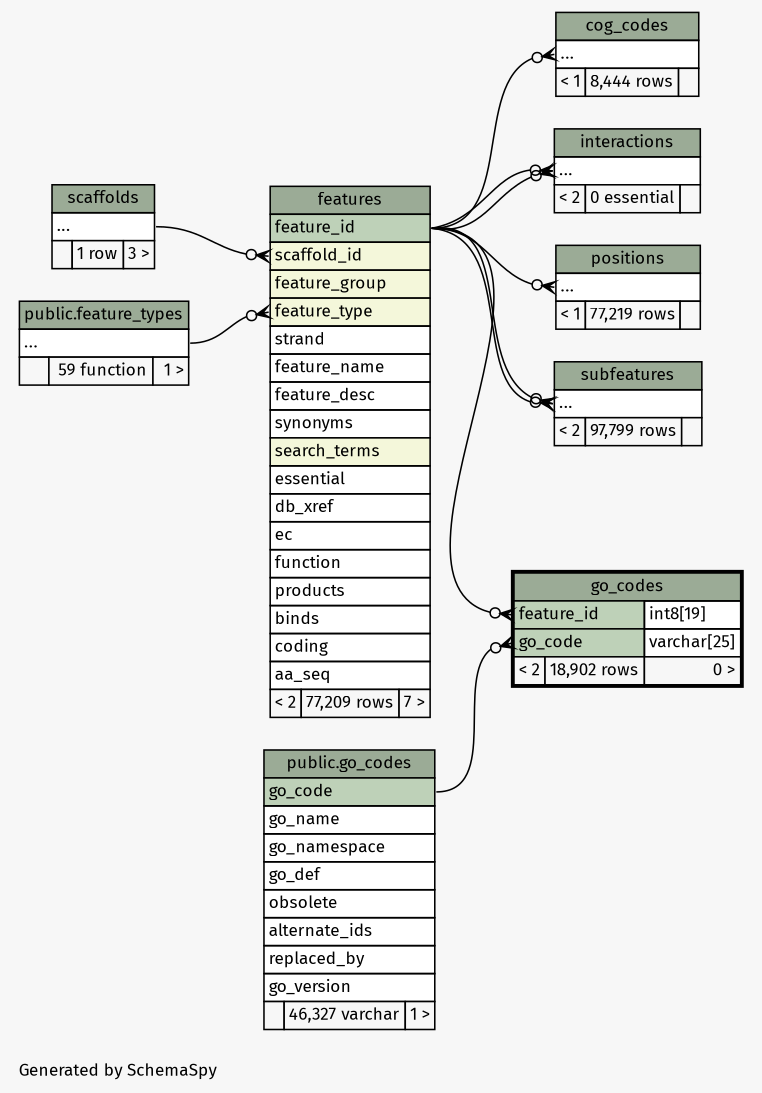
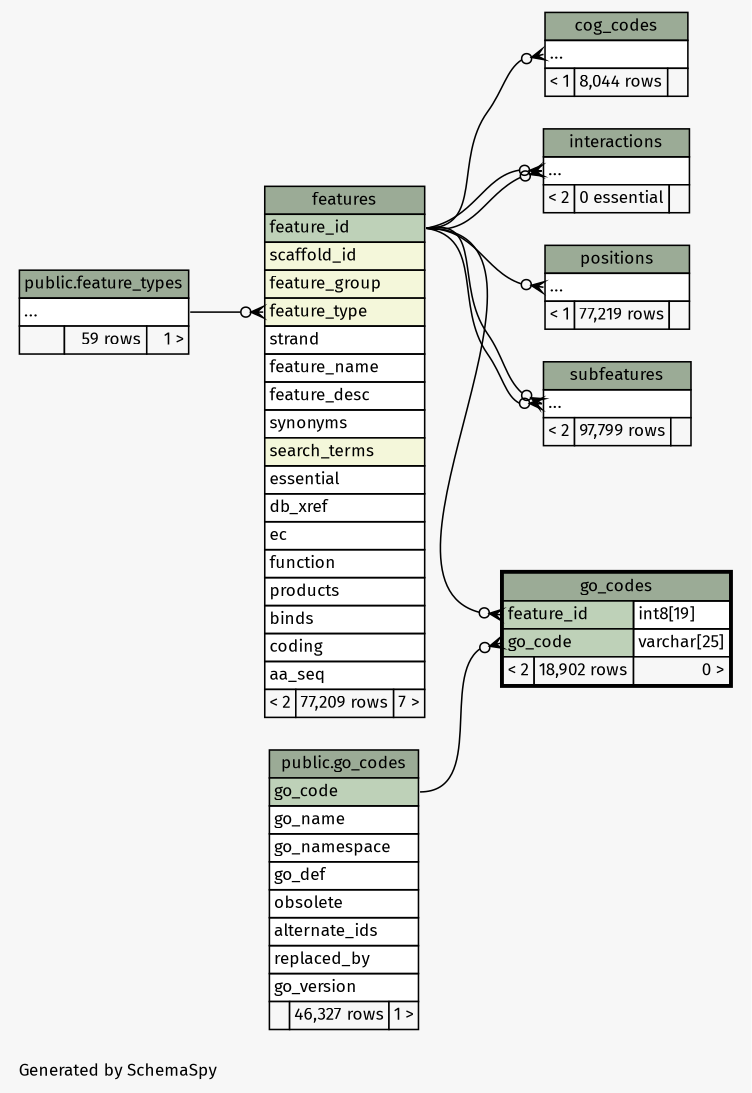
  digraph {
    bgcolor="#f7f7f7"
    fontname="Fira Sans"
    fontsize=11
    label="\nGenerated by SchemaSpy"
    labeljust=l
    nodesep=0.18
    rankdir=RL
    ranksep=0.46
    node [fontname="Fira Sans" fontsize=11 shape=plaintext]
    edge [arrowhead=none arrowsize=0.8 arrowtail=crowodot dir=back fontname="Fira Sans" headport="feature_id:e" tailport="elipses:w"]
-   n1 [label=<     <TABLE BORDER="0" CELLBORDER="1" CELLSPACING="0" BGCOLOR="#ffffff">       <TR><TD COLSPAN="3" BGCOLOR="#9bab96" ALIGN="CENTER">cog_codes</TD></TR>       <TR><TD PORT="elipses" COLSPAN="3" ALIGN="LEFT">...</TD></TR>       <TR><TD ALIGN="LEFT" BGCOLOR="#f7f7f7">&lt; 1</TD><TD ALIGN="RIGHT" BGCOLOR="#f7f7f7">8,444 rows</TD><TD ALIGN="RIGHT" BGCOLOR="#f7f7f7">  </TD></TR>     </TABLE>>]
+   n1 [label=<     <TABLE BORDER="0" CELLBORDER="1" CELLSPACING="0" BGCOLOR="#ffffff">       <TR><TD COLSPAN="3" BGCOLOR="#9bab96" ALIGN="CENTER">cog_codes</TD></TR>       <TR><TD PORT="elipses" COLSPAN="3" ALIGN="LEFT">...</TD></TR>       <TR><TD ALIGN="LEFT" BGCOLOR="#f7f7f7">&lt; 1</TD><TD ALIGN="RIGHT" BGCOLOR="#f7f7f7">8,044 rows</TD><TD ALIGN="RIGHT" BGCOLOR="#f7f7f7">  </TD></TR>     </TABLE>>]
    n2 [label=<     <TABLE BORDER="0" CELLBORDER="1" CELLSPACING="0" BGCOLOR="#ffffff">       <TR><TD COLSPAN="3" BGCOLOR="#9bab96" ALIGN="CENTER">features</TD></TR>       <TR><TD PORT="feature_id" COLSPAN="3" BGCOLOR="#bed1b8" ALIGN="LEFT">feature_id</TD></TR>       <TR><TD PORT="scaffold_id" COLSPAN="3" BGCOLOR="#f4f7da" ALIGN="LEFT">scaffold_id</TD></TR>       <TR><TD PORT="feature_group" COLSPAN="3" BGCOLOR="#f4f7da" ALIGN="LEFT">feature_group</TD></TR>       <TR><TD PORT="feature_type" COLSPAN="3" BGCOLOR="#f4f7da" ALIGN="LEFT">feature_type</TD></TR>       <TR><TD PORT="strand" COLSPAN="3" ALIGN="LEFT">strand</TD></TR>       <TR><TD PORT="feature_name" COLSPAN="3" ALIGN="LEFT">feature_name</TD></TR>       <TR><TD PORT="feature_desc" COLSPAN="3" ALIGN="LEFT">feature_desc</TD></TR>       <TR><TD PORT="synonyms" COLSPAN="3" ALIGN="LEFT">synonyms</TD></TR>       <TR><TD PORT="search_terms" COLSPAN="3" BGCOLOR="#f4f7da" ALIGN="LEFT">search_terms</TD></TR>       <TR><TD PORT="essential" COLSPAN="3" ALIGN="LEFT">essential</TD></TR>       <TR><TD PORT="db_xref" COLSPAN="3" ALIGN="LEFT">db_xref</TD></TR>       <TR><TD PORT="ec" COLSPAN="3" ALIGN="LEFT">ec</TD></TR>       <TR><TD PORT="function" COLSPAN="3" ALIGN="LEFT">function</TD></TR>       <TR><TD PORT="products" COLSPAN="3" ALIGN="LEFT">products</TD></TR>       <TR><TD PORT="binds" COLSPAN="3" ALIGN="LEFT">binds</TD></TR>       <TR><TD PORT="coding" COLSPAN="3" ALIGN="LEFT">coding</TD></TR>       <TR><TD PORT="aa_seq" COLSPAN="3" ALIGN="LEFT">aa_seq</TD></TR>       <TR><TD ALIGN="LEFT" BGCOLOR="#f7f7f7">&lt; 2</TD><TD ALIGN="RIGHT" BGCOLOR="#f7f7f7">77,209 rows</TD><TD ALIGN="RIGHT" BGCOLOR="#f7f7f7">7 &gt;</TD></TR>     </TABLE>>]
-   n3 [label=<     <TABLE BORDER="0" CELLBORDER="1" CELLSPACING="0" BGCOLOR="#ffffff">       <TR><TD COLSPAN="3" BGCOLOR="#9bab96" ALIGN="CENTER">public.feature_types</TD></TR>       <TR><TD PORT="elipses" COLSPAN="3" ALIGN="LEFT">...</TD></TR>       <TR><TD ALIGN="LEFT" BGCOLOR="#f7f7f7">  </TD><TD ALIGN="RIGHT" BGCOLOR="#f7f7f7">59 function</TD><TD ALIGN="RIGHT" BGCOLOR="#f7f7f7">1 &gt;</TD></TR>     </TABLE>>]
-   n4 [label=<     <TABLE BORDER="0" CELLBORDER="1" CELLSPACING="0" BGCOLOR="#ffffff">       <TR><TD COLSPAN="3" BGCOLOR="#9bab96" ALIGN="CENTER">scaffolds</TD></TR>       <TR><TD PORT="elipses" COLSPAN="3" ALIGN="LEFT">...</TD></TR>       <TR><TD ALIGN="LEFT" BGCOLOR="#f7f7f7">  </TD><TD ALIGN="RIGHT" BGCOLOR="#f7f7f7">1 row</TD><TD ALIGN="RIGHT" BGCOLOR="#f7f7f7">3 &gt;</TD></TR>     </TABLE>>]
+   n3 [label=<     <TABLE BORDER="0" CELLBORDER="1" CELLSPACING="0" BGCOLOR="#ffffff">       <TR><TD COLSPAN="3" BGCOLOR="#9bab96" ALIGN="CENTER">public.feature_types</TD></TR>       <TR><TD PORT="elipses" COLSPAN="3" ALIGN="LEFT">...</TD></TR>       <TR><TD ALIGN="LEFT" BGCOLOR="#f7f7f7">  </TD><TD ALIGN="RIGHT" BGCOLOR="#f7f7f7">59 rows</TD><TD ALIGN="RIGHT" BGCOLOR="#f7f7f7">1 &gt;</TD></TR>     </TABLE>>]
    n5 [label=<     <TABLE BORDER="2" CELLBORDER="1" CELLSPACING="0" BGCOLOR="#ffffff">       <TR><TD COLSPAN="3" BGCOLOR="#9bab96" ALIGN="CENTER">go_codes</TD></TR>       <TR><TD PORT="feature_id" COLSPAN="2" BGCOLOR="#bed1b8" ALIGN="LEFT">feature_id</TD><TD PORT="feature_id.type" ALIGN="LEFT">int8[19]</TD></TR>       <TR><TD PORT="go_code" COLSPAN="2" BGCOLOR="#bed1b8" ALIGN="LEFT">go_code</TD><TD PORT="go_code.type" ALIGN="LEFT">varchar[25]</TD></TR>       <TR><TD ALIGN="LEFT" BGCOLOR="#f7f7f7">&lt; 2</TD><TD ALIGN="RIGHT" BGCOLOR="#f7f7f7">18,902 rows</TD><TD ALIGN="RIGHT" BGCOLOR="#f7f7f7">0 &gt;</TD></TR>     </TABLE>>]
-   n6 [label=<     <TABLE BORDER="0" CELLBORDER="1" CELLSPACING="0" BGCOLOR="#ffffff">       <TR><TD COLSPAN="3" BGCOLOR="#9bab96" ALIGN="CENTER">public.go_codes</TD></TR>       <TR><TD PORT="go_code" COLSPAN="3" BGCOLOR="#bed1b8" ALIGN="LEFT">go_code</TD></TR>       <TR><TD PORT="go_name" COLSPAN="3" ALIGN="LEFT">go_name</TD></TR>       <TR><TD PORT="go_namespace" COLSPAN="3" ALIGN="LEFT">go_namespace</TD></TR>       <TR><TD PORT="go_def" COLSPAN="3" ALIGN="LEFT">go_def</TD></TR>       <TR><TD PORT="obsolete" COLSPAN="3" ALIGN="LEFT">obsolete</TD></TR>       <TR><TD PORT="alternate_ids" COLSPAN="3" ALIGN="LEFT">alternate_ids</TD></TR>       <TR><TD PORT="replaced_by" COLSPAN="3" ALIGN="LEFT">replaced_by</TD></TR>       <TR><TD PORT="go_version" COLSPAN="3" ALIGN="LEFT">go_version</TD></TR>       <TR><TD ALIGN="LEFT" BGCOLOR="#f7f7f7">  </TD><TD ALIGN="RIGHT" BGCOLOR="#f7f7f7">46,327 varchar</TD><TD ALIGN="RIGHT" BGCOLOR="#f7f7f7">1 &gt;</TD></TR>     </TABLE>>]
+   n6 [label=<     <TABLE BORDER="0" CELLBORDER="1" CELLSPACING="0" BGCOLOR="#ffffff">       <TR><TD COLSPAN="3" BGCOLOR="#9bab96" ALIGN="CENTER">public.go_codes</TD></TR>       <TR><TD PORT="go_code" COLSPAN="3" BGCOLOR="#bed1b8" ALIGN="LEFT">go_code</TD></TR>       <TR><TD PORT="go_name" COLSPAN="3" ALIGN="LEFT">go_name</TD></TR>       <TR><TD PORT="go_namespace" COLSPAN="3" ALIGN="LEFT">go_namespace</TD></TR>       <TR><TD PORT="go_def" COLSPAN="3" ALIGN="LEFT">go_def</TD></TR>       <TR><TD PORT="obsolete" COLSPAN="3" ALIGN="LEFT">obsolete</TD></TR>       <TR><TD PORT="alternate_ids" COLSPAN="3" ALIGN="LEFT">alternate_ids</TD></TR>       <TR><TD PORT="replaced_by" COLSPAN="3" ALIGN="LEFT">replaced_by</TD></TR>       <TR><TD PORT="go_version" COLSPAN="3" ALIGN="LEFT">go_version</TD></TR>       <TR><TD ALIGN="LEFT" BGCOLOR="#f7f7f7">  </TD><TD ALIGN="RIGHT" BGCOLOR="#f7f7f7">46,327 rows</TD><TD ALIGN="RIGHT" BGCOLOR="#f7f7f7">1 &gt;</TD></TR>     </TABLE>>]
    n7 [label=<     <TABLE BORDER="0" CELLBORDER="1" CELLSPACING="0" BGCOLOR="#ffffff">       <TR><TD COLSPAN="3" BGCOLOR="#9bab96" ALIGN="CENTER">interactions</TD></TR>       <TR><TD PORT="elipses" COLSPAN="3" ALIGN="LEFT">...</TD></TR>       <TR><TD ALIGN="LEFT" BGCOLOR="#f7f7f7">&lt; 2</TD><TD ALIGN="RIGHT" BGCOLOR="#f7f7f7">0 essential</TD><TD ALIGN="RIGHT" BGCOLOR="#f7f7f7">  </TD></TR>     </TABLE>>]
    n8 [label=<     <TABLE BORDER="0" CELLBORDER="1" CELLSPACING="0" BGCOLOR="#ffffff">       <TR><TD COLSPAN="3" BGCOLOR="#9bab96" ALIGN="CENTER">positions</TD></TR>       <TR><TD PORT="elipses" COLSPAN="3" ALIGN="LEFT">...</TD></TR>       <TR><TD ALIGN="LEFT" BGCOLOR="#f7f7f7">&lt; 1</TD><TD ALIGN="RIGHT" BGCOLOR="#f7f7f7">77,219 rows</TD><TD ALIGN="RIGHT" BGCOLOR="#f7f7f7">  </TD></TR>     </TABLE>>]
    n9 [label=<     <TABLE BORDER="0" CELLBORDER="1" CELLSPACING="0" BGCOLOR="#ffffff">       <TR><TD COLSPAN="3" BGCOLOR="#9bab96" ALIGN="CENTER">subfeatures</TD></TR>       <TR><TD PORT="elipses" COLSPAN="3" ALIGN="LEFT">...</TD></TR>       <TR><TD ALIGN="LEFT" BGCOLOR="#f7f7f7">&lt; 2</TD><TD ALIGN="RIGHT" BGCOLOR="#f7f7f7">97,799 rows</TD><TD ALIGN="RIGHT" BGCOLOR="#f7f7f7">  </TD></TR>     </TABLE>>]
    n1 -> n2
    n2 -> n3 [headport="elipses:e" tailport="feature_type:w"]
-   n2 -> n4 [headport="elipses:e" tailport="scaffold_id:w"]
    n5 -> n2 [tailport="feature_id:w"]
    n5 -> n6 [headport="go_code:e" tailport="go_code:w"]
    n7 -> n2
    n7 -> n2
    n8 -> n2
    n9 -> n2
    n9 -> n2
  }
